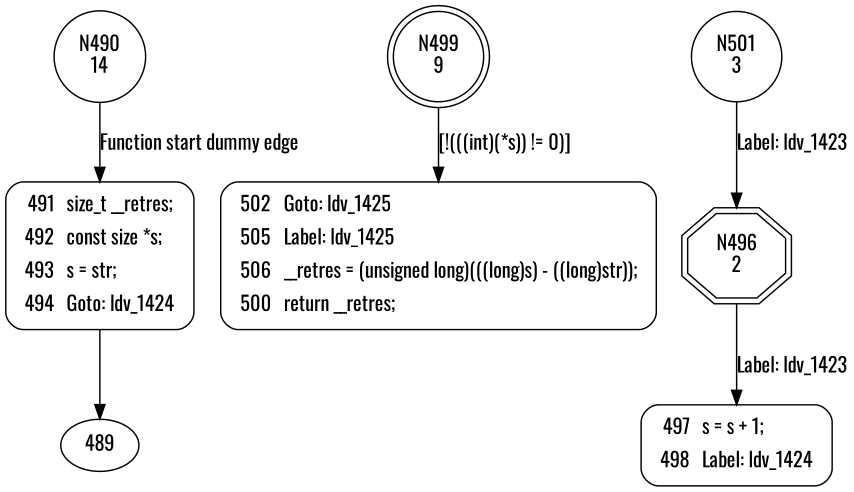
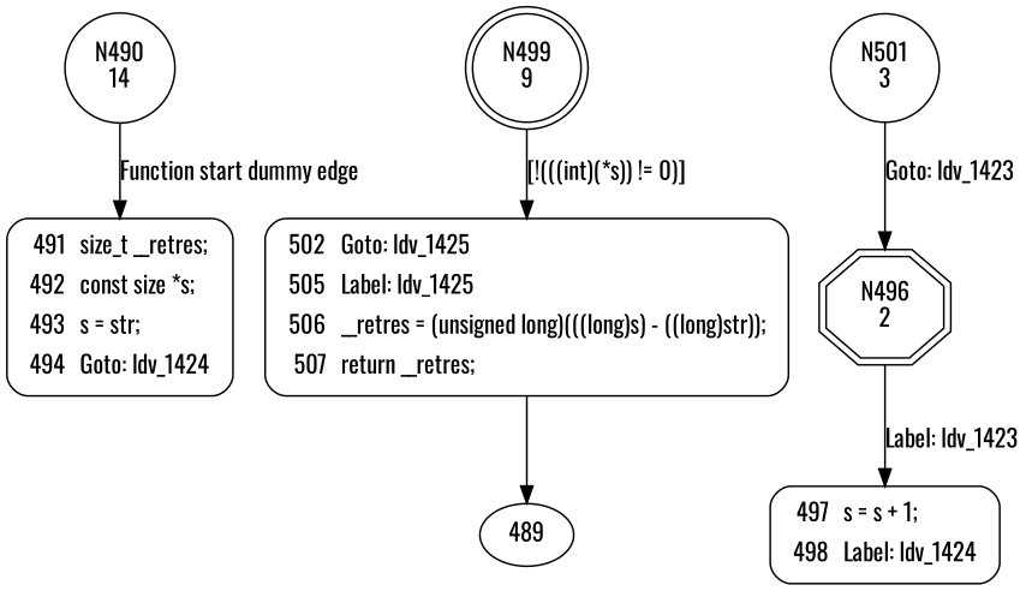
  digraph {
    fontname=Oswald
    node [fontname=Oswald shape=Mrecord]
    edge [fontname=Oswald]
    n1 [label="N490\n14" shape=circle]
    n2 [fillcolor=white label=<<table border="0" cellborder="0" cellpadding="3" bgcolor="white"><tr><td align="right">491</td><td align="left">size_t __retres;</td></tr><tr><td align="right">492</td><td align="left">const size *s;</td></tr><tr><td align="right">493</td><td align="left">s = str;</td></tr><tr><td align="right">494</td><td align="left">Goto: ldv_1424</td></tr></table>> penwidth=1 style="filled,bold"]
    n3 [label="N499\n9" shape=doublecircle]
-   n4 [fillcolor=white label=<<table border="0" cellborder="0" cellpadding="3" bgcolor="white"><tr><td align="right">502</td><td align="left">Goto: ldv_1425</td></tr><tr><td align="right">505</td><td align="left">Label: ldv_1425</td></tr><tr><td align="right">506</td><td align="left">__retres = (unsigned long)(((long)s) - ((long)str));</td></tr><tr><td align="right">500</td><td align="left">return __retres;</td></tr></table>> penwidth=1 style="filled,bold"]
+   n4 [fillcolor=white label=<<table border="0" cellborder="0" cellpadding="3" bgcolor="white"><tr><td align="right">502</td><td align="left">Goto: ldv_1425</td></tr><tr><td align="right">505</td><td align="left">Label: ldv_1425</td></tr><tr><td align="right">506</td><td align="left">__retres = (unsigned long)(((long)s) - ((long)str));</td></tr><tr><td align="right">507</td><td align="left">return __retres;</td></tr></table>> penwidth=1 style="filled,bold"]
    n5 [label="N501\n3" shape=circle]
    n6 [label="N496\n2" shape=doubleoctagon]
    489 [shape=""]
    n8 [fillcolor=white label=<<table border="0" cellborder="0" cellpadding="3" bgcolor="white"><tr><td align="right">497</td><td align="left">s = s + 1;</td></tr><tr><td align="right">498</td><td align="left">Label: ldv_1424</td></tr></table>> penwidth=1 style="filled,bold"]
    n1 -> n2 [label="Function start dummy edge"]
    n3 -> n4 [label="[!(((int)(*s)) != 0)]"]
-   n2 -> 489
-   n5 -> n6 [label="Label: ldv_1423"]
+   n4 -> 489
+   n5 -> n6 [label="Goto: ldv_1423"]
    n6 -> n8 [label="Label: ldv_1423"]
  }
